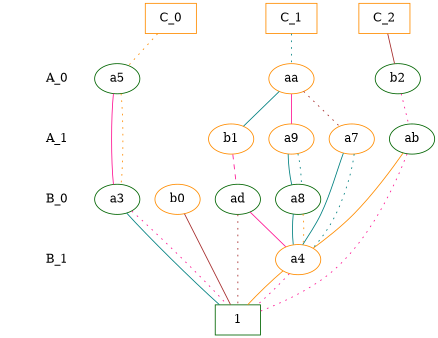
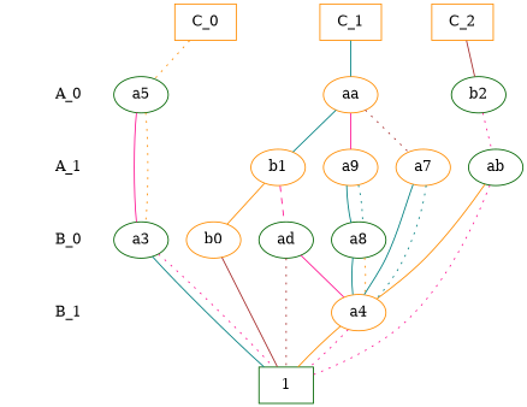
  digraph {
    node [color=darkorange]
    edge [dir=none color=teal]
    "CONST NODES" [shape=plaintext style=invis color=""]
    " A_0 " [shape=plaintext]
    " A_1 " [shape=plaintext]
    " B_0 " [color=darkgreen shape=plaintext]
    " B_1 " [color=darkgreen shape=plaintext]
    "  C_0  " [shape=box]
    "  C_1  " [shape=box]
    "  C_2  " [shape=box]
    a5 [color=darkgreen]
    aa
    b2 [color=darkgreen]
    ab [color=darkgreen]
    a7
    a9
    b1
    a3 [color=darkgreen]
    b0
    ad [color=darkgreen]
    a8 [color=darkgreen]
    a4
    n21 [color=darkgreen label=1 shape=box]
    subgraph sub_1 {
      "CONST NODES"
      " A_0 "
      " A_1 "
      " B_0 "
      " B_1 "
    }
    subgraph sub_2 {
      rank=same
      "  C_0  "
      "  C_1  "
      "  C_2  "
    }
    subgraph sub_3 {
      rank=same
      " A_0 "
      a5
      aa
      b2
    }
    subgraph sub_4 {
      rank=same
      " A_1 "
      ab
      a7
      a9
      b1
    }
    subgraph sub_5 {
      rank=same
      " B_0 "
      a3
      b0
      ad
      a8
    }
    subgraph sub_6 {
      rank=same
      " B_1 "
      a4
    }
    subgraph sub_7 {
      rank=same
      "CONST NODES"
      subgraph sub_8 {
        rank=same
        n21
      }
    }
    " A_0 " -> " A_1 " [style=invis color=""]
    " A_1 " -> " B_0 " [style=invis color=""]
    " B_0 " -> " B_1 " [style=invis color=""]
    " B_1 " -> "CONST NODES" [style=invis color=""]
    "  C_0  " -> "  C_1  " [style=invis color=""]
    "  C_0  " -> a5 [color=darkorange style=dotted]
    "  C_1  " -> "  C_2  " [style=invis color=""]
-   "  C_1  " -> aa [style=dotted]
+   "  C_1  " -> aa [style=solid]
    "  C_2  " -> b2 [color=brown style=solid]
    a5 -> a3 [color=deeppink]
    a5 -> a3 [color=darkorange style=dotted]
    aa -> a7 [color=brown style=dotted]
    aa -> a9 [color=deeppink]
    aa -> b1
    b2 -> ab [color=deeppink style=dotted]
    ab -> a4 [color=darkorange]
    ab -> n21 [color=deeppink style=dotted]
    a7 -> a4
    a7 -> a4 [style=dotted]
    a9 -> a8
    a9 -> a8 [style=dotted]
+   b1 -> b0 [color=darkorange]
    b1 -> ad [color=deeppink style=dashed]
    a3 -> n21
    a3 -> n21 [color=deeppink style=dotted]
    b0 -> n21 [color=brown]
    ad -> a4 [color=deeppink]
    ad -> n21 [color=brown style=dotted]
    a8 -> a4
    a8 -> a4 [color=darkorange style=dotted]
    a4 -> n21 [color=darkorange]
    a4 -> n21 [color=deeppink style=dotted]
  }
